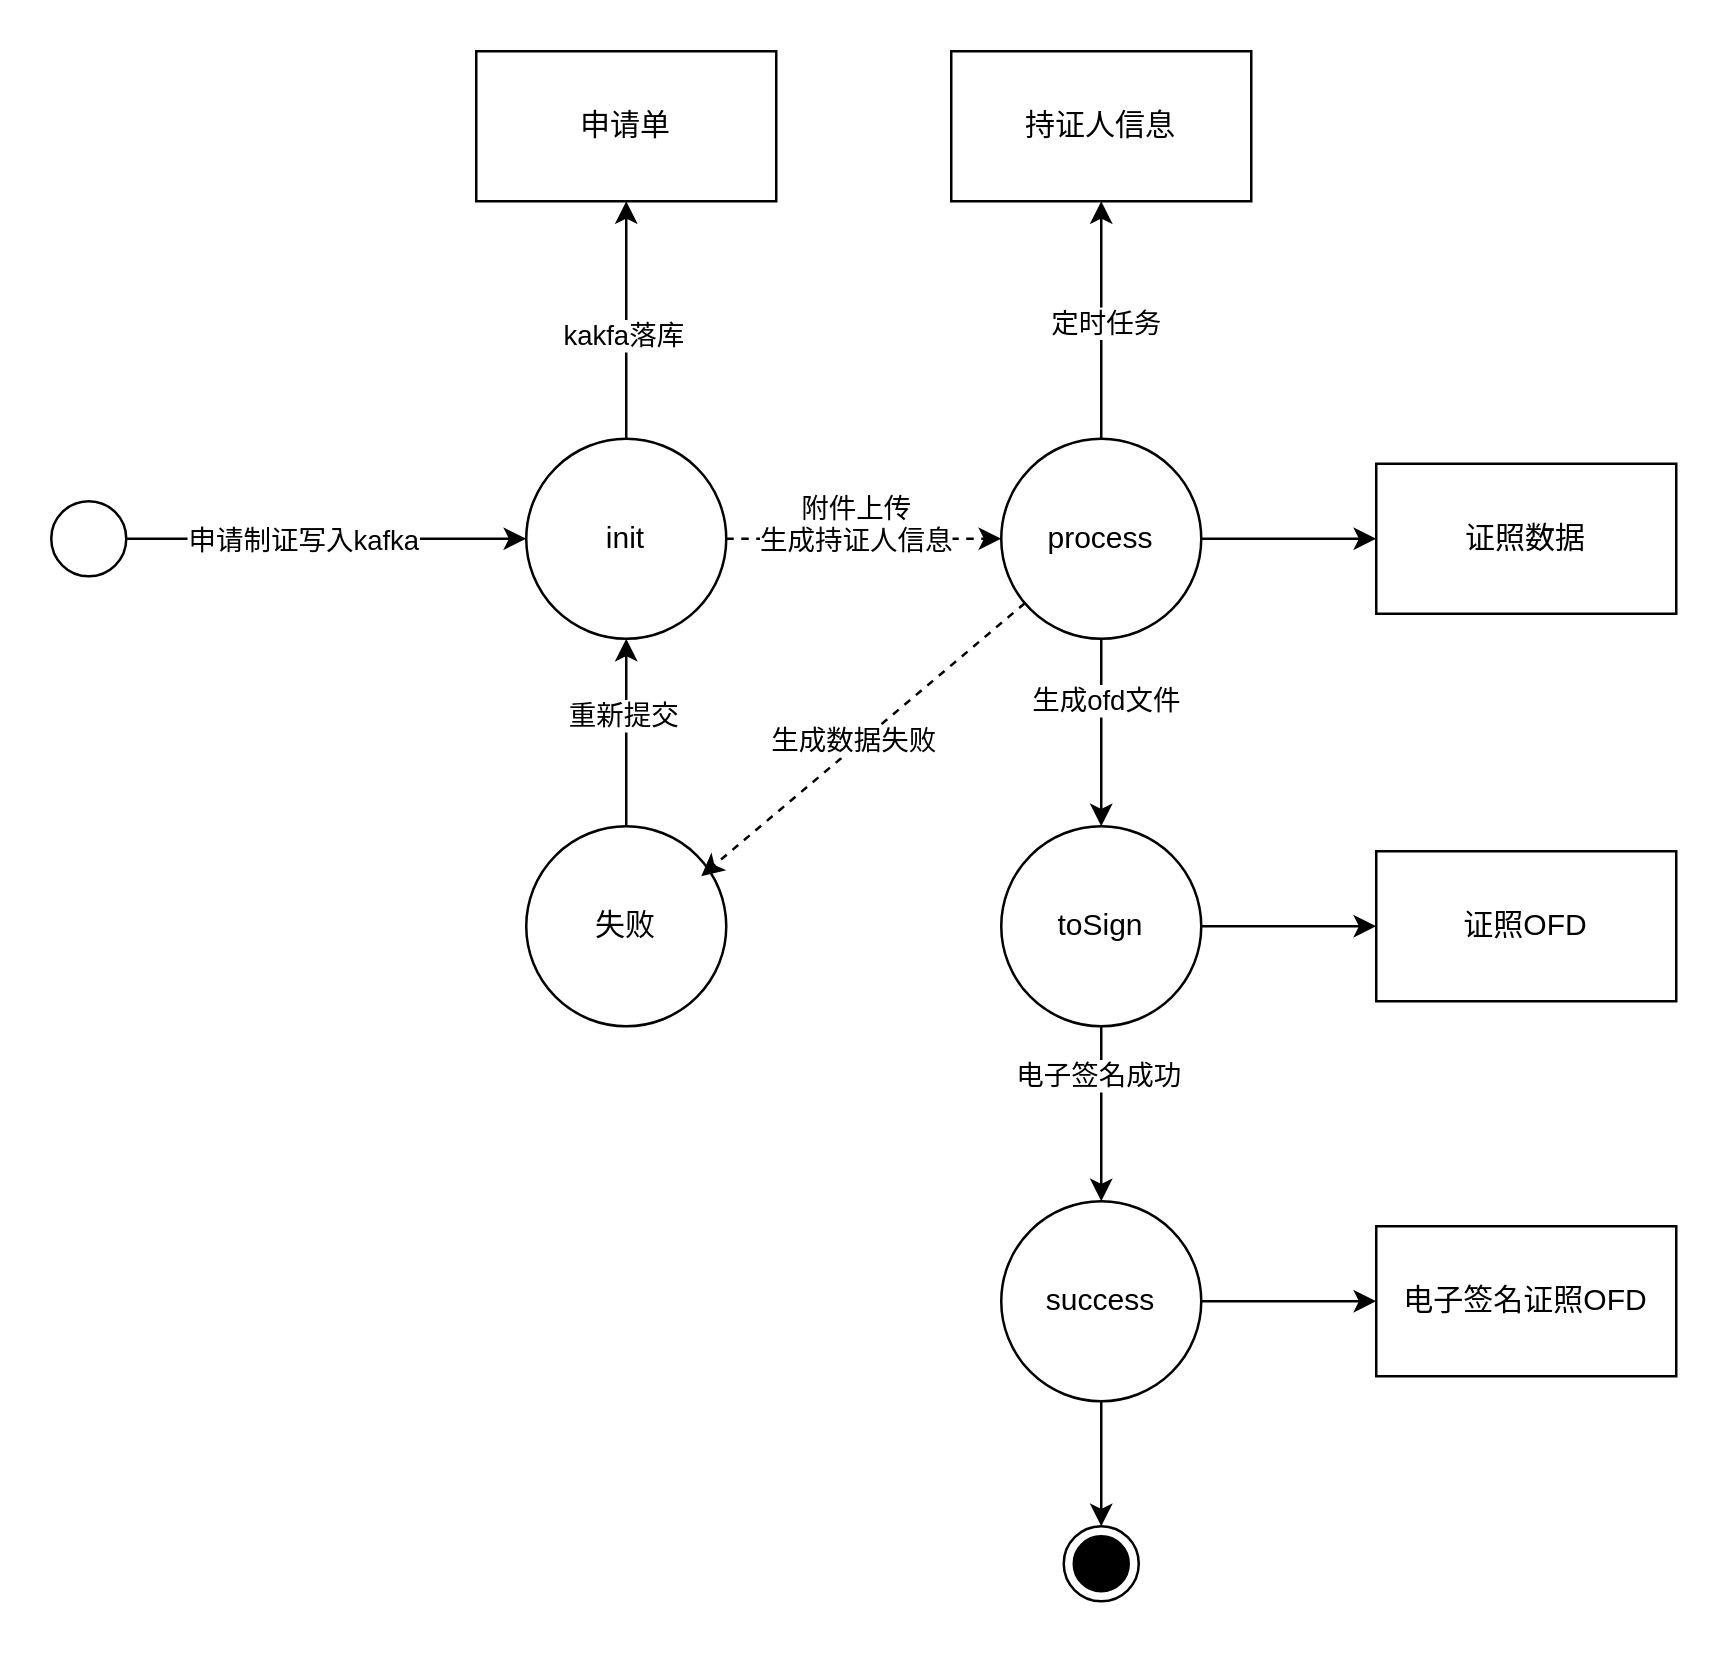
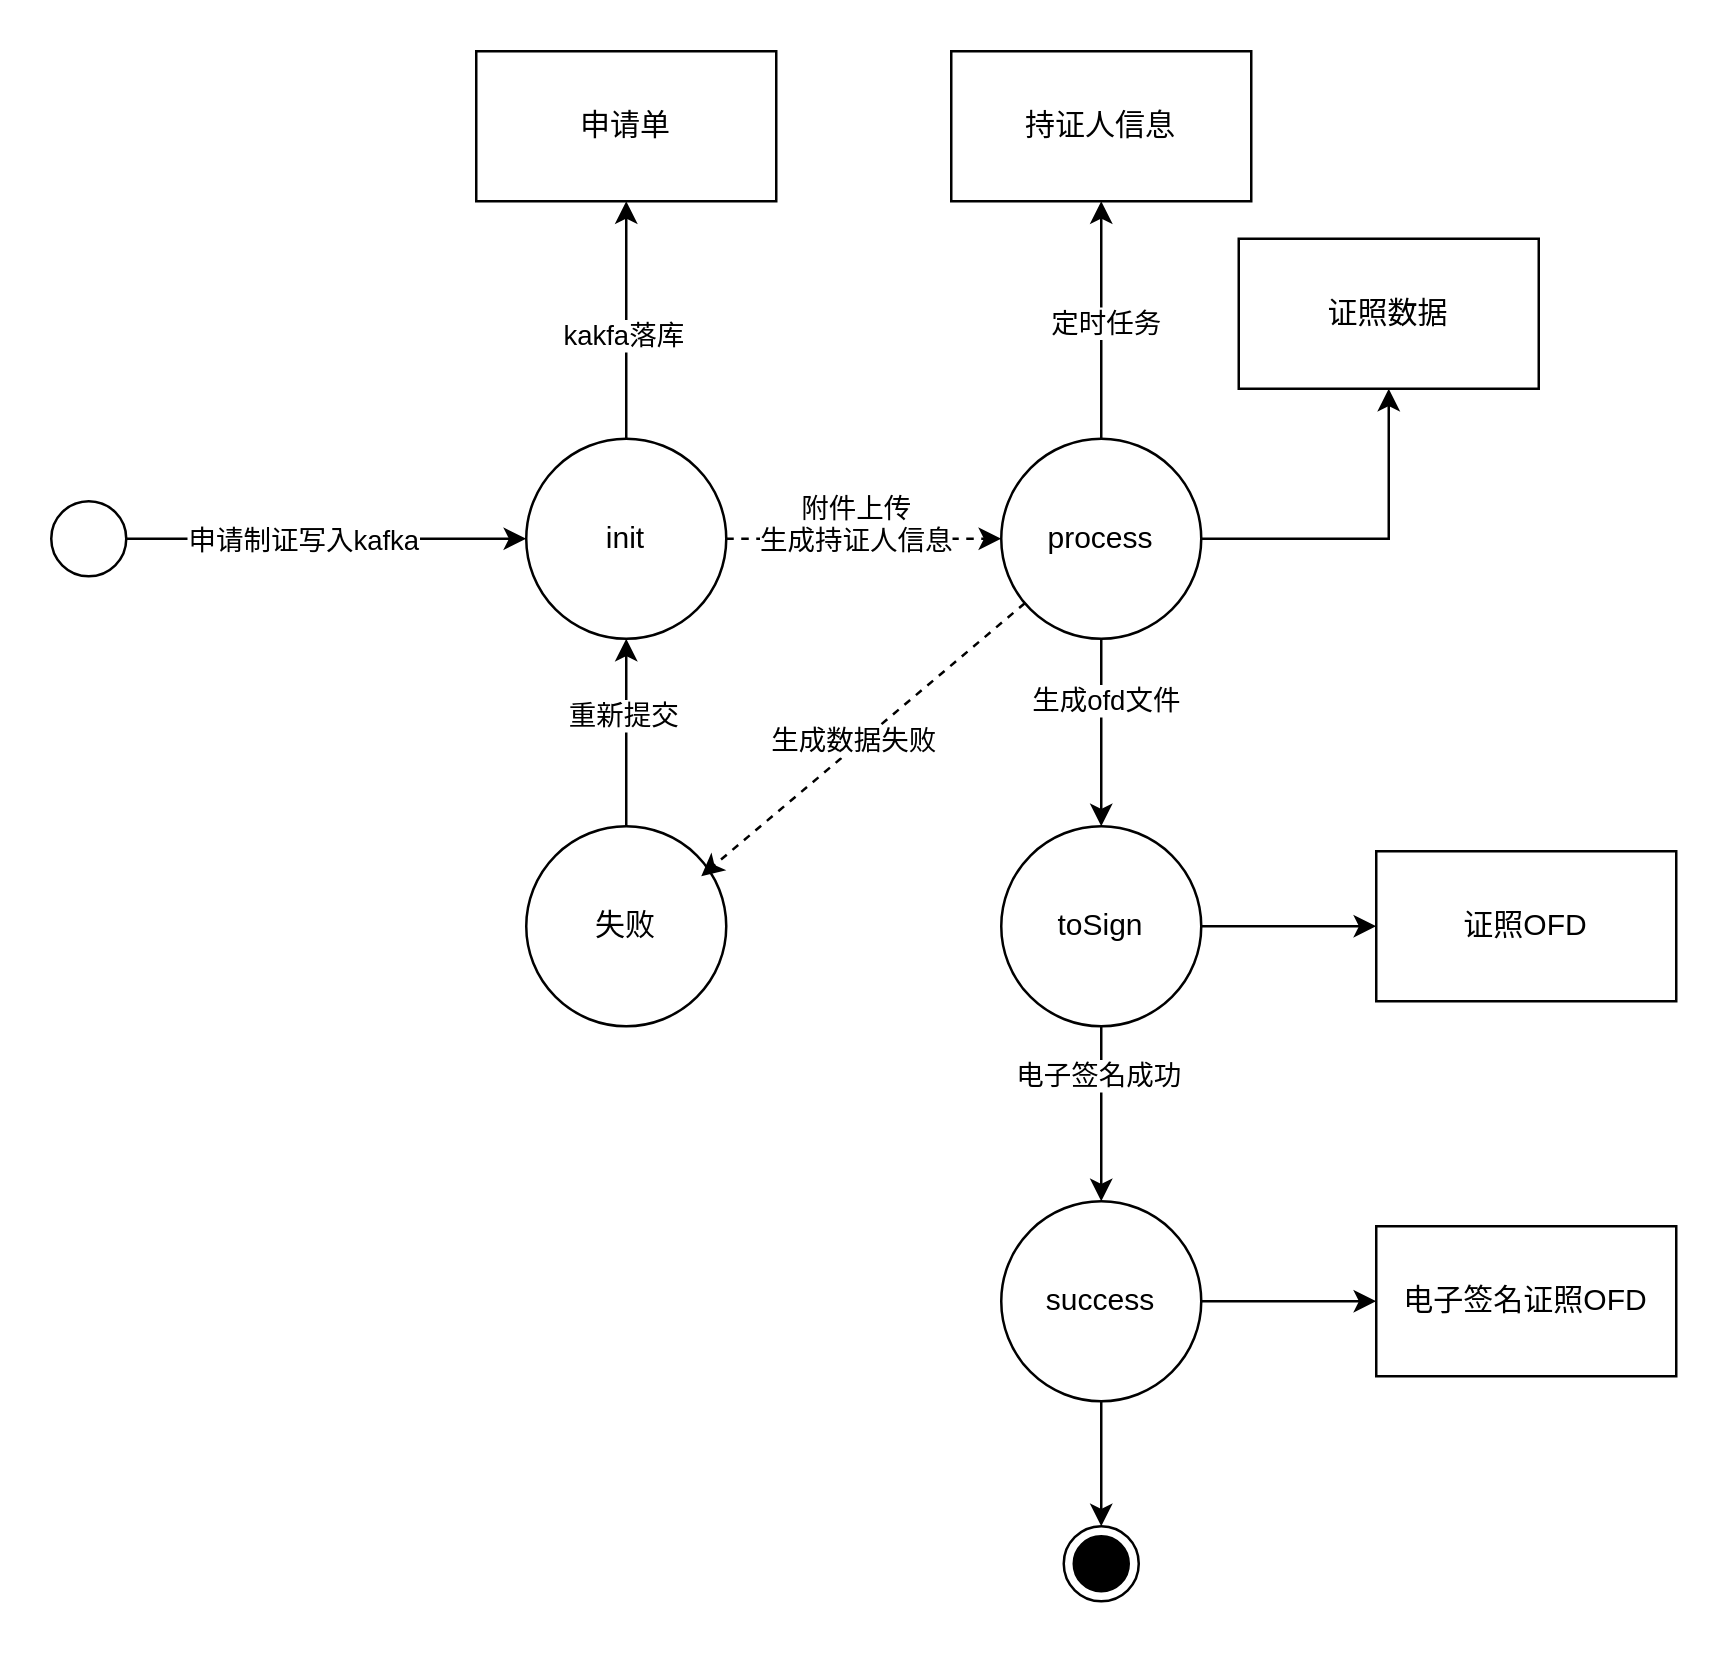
  <mxCell id="0" />
  <mxCell id="1" parent="0" />
  <mxCell id="2" value="申请单" style="rounded=0;whiteSpace=wrap;html=1;" vertex="1" parent="1"><mxGeometry x="190" y="20" width="120" height="60" as="geometry" /></mxCell>
  <mxCell id="3" value="持证人信息" style="rounded=0;whiteSpace=wrap;html=1;" vertex="1" parent="1"><mxGeometry x="380" y="20" width="120" height="60" as="geometry" /></mxCell>
- <mxCell id="4" value="证照数据" style="rounded=0;whiteSpace=wrap;html=1;" vertex="1" parent="1"><mxGeometry x="550" y="185" width="120" height="60" as="geometry" /></mxCell>
+ <mxCell id="4" value="证照数据" style="rounded=0;whiteSpace=wrap;html=1;" vertex="1" parent="1"><mxGeometry x="495" y="95" width="120" height="60" as="geometry" /></mxCell>
  <mxCell id="5" style="edgeStyle=orthogonalEdgeStyle;rounded=0;orthogonalLoop=1;jettySize=auto;html=1;entryX=0;entryY=0.5;entryDx=0;entryDy=0;dashed=1;" edge="1" parent="1" source="9" target="15"><mxGeometry relative="1" as="geometry" /></mxCell>
  <mxCell id="6" value="&lt;div&gt;附件上传&lt;/div&gt;&lt;div&gt;生成持证人信息&lt;/div&gt;&lt;div&gt;&lt;br&gt;&lt;/div&gt;" style="edgeLabel;html=1;align=center;verticalAlign=middle;resizable=0;points=[];" vertex="1" connectable="0" parent="5"><mxGeometry x="-0.079" relative="1" as="geometry"><mxPoint as="offset" /></mxGeometry></mxCell>
  <mxCell id="7" style="edgeStyle=orthogonalEdgeStyle;rounded=0;orthogonalLoop=1;jettySize=auto;html=1;entryX=0.5;entryY=1;entryDx=0;entryDy=0;" edge="1" parent="1" source="9" target="2"><mxGeometry relative="1" as="geometry" /></mxCell>
  <mxCell id="8" value="kakfa落库" style="edgeLabel;html=1;align=center;verticalAlign=middle;resizable=0;points=[];" vertex="1" connectable="0" parent="7"><mxGeometry x="-0.108" y="2" relative="1" as="geometry"><mxPoint as="offset" /></mxGeometry></mxCell>
  <mxCell id="9" value="init" style="ellipse;whiteSpace=wrap;html=1;aspect=fixed;" vertex="1" parent="1"><mxGeometry x="210" y="175" width="80" height="80" as="geometry" /></mxCell>
  <mxCell id="10" style="edgeStyle=orthogonalEdgeStyle;rounded=0;orthogonalLoop=1;jettySize=auto;html=1;entryX=0.5;entryY=1;entryDx=0;entryDy=0;" edge="1" parent="1" source="15" target="3"><mxGeometry relative="1" as="geometry" /></mxCell>
  <mxCell id="11" value="定时任务" style="edgeLabel;html=1;align=center;verticalAlign=middle;resizable=0;points=[];" vertex="1" connectable="0" parent="10"><mxGeometry x="-0.011" y="-1" relative="1" as="geometry"><mxPoint as="offset" /></mxGeometry></mxCell>
  <mxCell id="12" style="edgeStyle=orthogonalEdgeStyle;rounded=0;orthogonalLoop=1;jettySize=auto;html=1;exitX=1;exitY=0.5;exitDx=0;exitDy=0;" edge="1" parent="1" source="15" target="4"><mxGeometry relative="1" as="geometry" /></mxCell>
  <mxCell id="13" style="edgeStyle=orthogonalEdgeStyle;rounded=0;orthogonalLoop=1;jettySize=auto;html=1;exitX=0.5;exitY=1;exitDx=0;exitDy=0;" edge="1" parent="1" source="15" target="22"><mxGeometry relative="1" as="geometry" /></mxCell>
  <mxCell id="14" value="生成ofd文件" style="edgeLabel;html=1;align=center;verticalAlign=middle;resizable=0;points=[];" vertex="1" connectable="0" parent="13"><mxGeometry x="-0.362" y="1" relative="1" as="geometry"><mxPoint as="offset" /></mxGeometry></mxCell>
  <mxCell id="15" value="process" style="ellipse;whiteSpace=wrap;html=1;aspect=fixed;" vertex="1" parent="1"><mxGeometry x="400" y="175" width="80" height="80" as="geometry" /></mxCell>
  <mxCell id="16" style="edgeStyle=orthogonalEdgeStyle;rounded=0;orthogonalLoop=1;jettySize=auto;html=1;" edge="1" parent="1" source="18" target="9"><mxGeometry relative="1" as="geometry" /></mxCell>
  <mxCell id="17" value="申请制证写入kafka" style="edgeLabel;html=1;align=center;verticalAlign=middle;resizable=0;points=[];" vertex="1" connectable="0" parent="16"><mxGeometry x="-0.407" y="1" relative="1" as="geometry"><mxPoint x="23" y="1" as="offset" /></mxGeometry></mxCell>
  <mxCell id="18" value="" style="ellipse;" vertex="1" parent="1"><mxGeometry x="20" y="200" width="30" height="30" as="geometry" /></mxCell>
  <mxCell id="19" style="edgeStyle=orthogonalEdgeStyle;rounded=0;orthogonalLoop=1;jettySize=auto;html=1;entryX=0;entryY=0.5;entryDx=0;entryDy=0;" edge="1" parent="1" source="22" target="23"><mxGeometry relative="1" as="geometry" /></mxCell>
  <mxCell id="20" style="edgeStyle=orthogonalEdgeStyle;rounded=0;orthogonalLoop=1;jettySize=auto;html=1;" edge="1" parent="1" source="22" target="26"><mxGeometry relative="1" as="geometry" /></mxCell>
  <mxCell id="21" value="电子签名成功" style="edgeLabel;html=1;align=center;verticalAlign=middle;resizable=0;points=[];" vertex="1" connectable="0" parent="20"><mxGeometry x="-0.452" y="-2" relative="1" as="geometry"><mxPoint as="offset" /></mxGeometry></mxCell>
  <mxCell id="22" value="toSign" style="ellipse;whiteSpace=wrap;html=1;aspect=fixed;" vertex="1" parent="1"><mxGeometry x="400" y="330" width="80" height="80" as="geometry" /></mxCell>
  <mxCell id="23" value="证照OFD" style="rounded=0;whiteSpace=wrap;html=1;" vertex="1" parent="1"><mxGeometry x="550" y="340" width="120" height="60" as="geometry" /></mxCell>
  <mxCell id="24" style="edgeStyle=orthogonalEdgeStyle;rounded=0;orthogonalLoop=1;jettySize=auto;html=1;" edge="1" parent="1" source="26" target="27"><mxGeometry relative="1" as="geometry" /></mxCell>
  <mxCell id="25" style="edgeStyle=orthogonalEdgeStyle;rounded=0;orthogonalLoop=1;jettySize=auto;html=1;" edge="1" parent="1" source="26" target="31"><mxGeometry relative="1" as="geometry" /></mxCell>
  <mxCell id="26" value="success" style="ellipse;whiteSpace=wrap;html=1;aspect=fixed;" vertex="1" parent="1"><mxGeometry x="400" y="480" width="80" height="80" as="geometry" /></mxCell>
  <mxCell id="27" value="电子签名证照OFD" style="rounded=0;whiteSpace=wrap;html=1;" vertex="1" parent="1"><mxGeometry x="550" y="490" width="120" height="60" as="geometry" /></mxCell>
  <mxCell id="28" style="edgeStyle=orthogonalEdgeStyle;rounded=0;orthogonalLoop=1;jettySize=auto;html=1;entryX=0.5;entryY=1;entryDx=0;entryDy=0;" edge="1" parent="1" source="30" target="9"><mxGeometry relative="1" as="geometry" /></mxCell>
  <mxCell id="29" value="重新提交" style="edgeLabel;html=1;align=center;verticalAlign=middle;resizable=0;points=[];" vertex="1" connectable="0" parent="28"><mxGeometry x="0.21" y="2" relative="1" as="geometry"><mxPoint as="offset" /></mxGeometry></mxCell>
  <mxCell id="30" value="失败" style="ellipse;whiteSpace=wrap;html=1;aspect=fixed;" vertex="1" parent="1"><mxGeometry x="210" y="330" width="80" height="80" as="geometry" /></mxCell>
  <mxCell id="31" value="" style="ellipse;html=1;shape=endState;fillColor=strokeColor;" vertex="1" parent="1"><mxGeometry x="425" y="610" width="30" height="30" as="geometry" /></mxCell>
  <mxCell id="32" style="rounded=0;orthogonalLoop=1;jettySize=auto;html=1;entryX=0.875;entryY=0.25;entryDx=0;entryDy=0;entryPerimeter=0;dashed=1;" edge="1" parent="1" source="15" target="30"><mxGeometry relative="1" as="geometry" /></mxCell>
  <mxCell id="33" value="生成数据失败" style="edgeLabel;html=1;align=center;verticalAlign=middle;resizable=0;points=[];" vertex="1" connectable="0" parent="32"><mxGeometry x="0.039" y="-3" relative="1" as="geometry"><mxPoint as="offset" /></mxGeometry></mxCell>
